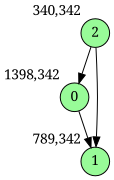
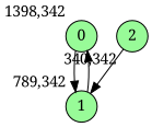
  digraph {
    bgcolor=white
    fontname="Noto Serif"
    node [fillcolor=palegreen fixedsize=true fontname="Noto Serif" shape=circle style=filled]
    edge [fontname="Noto Serif"]
    0 [height=0.3 width=0.4 xlabel="1398,342"]
    1 [height=0.3 width=0.4 xlabel="789,342"]
    2 [height=0.3 width=0.4 xlabel="340,342"]
    0 -> 1
-   2 -> 0
+   1 -> 0
    2 -> 1
  }
